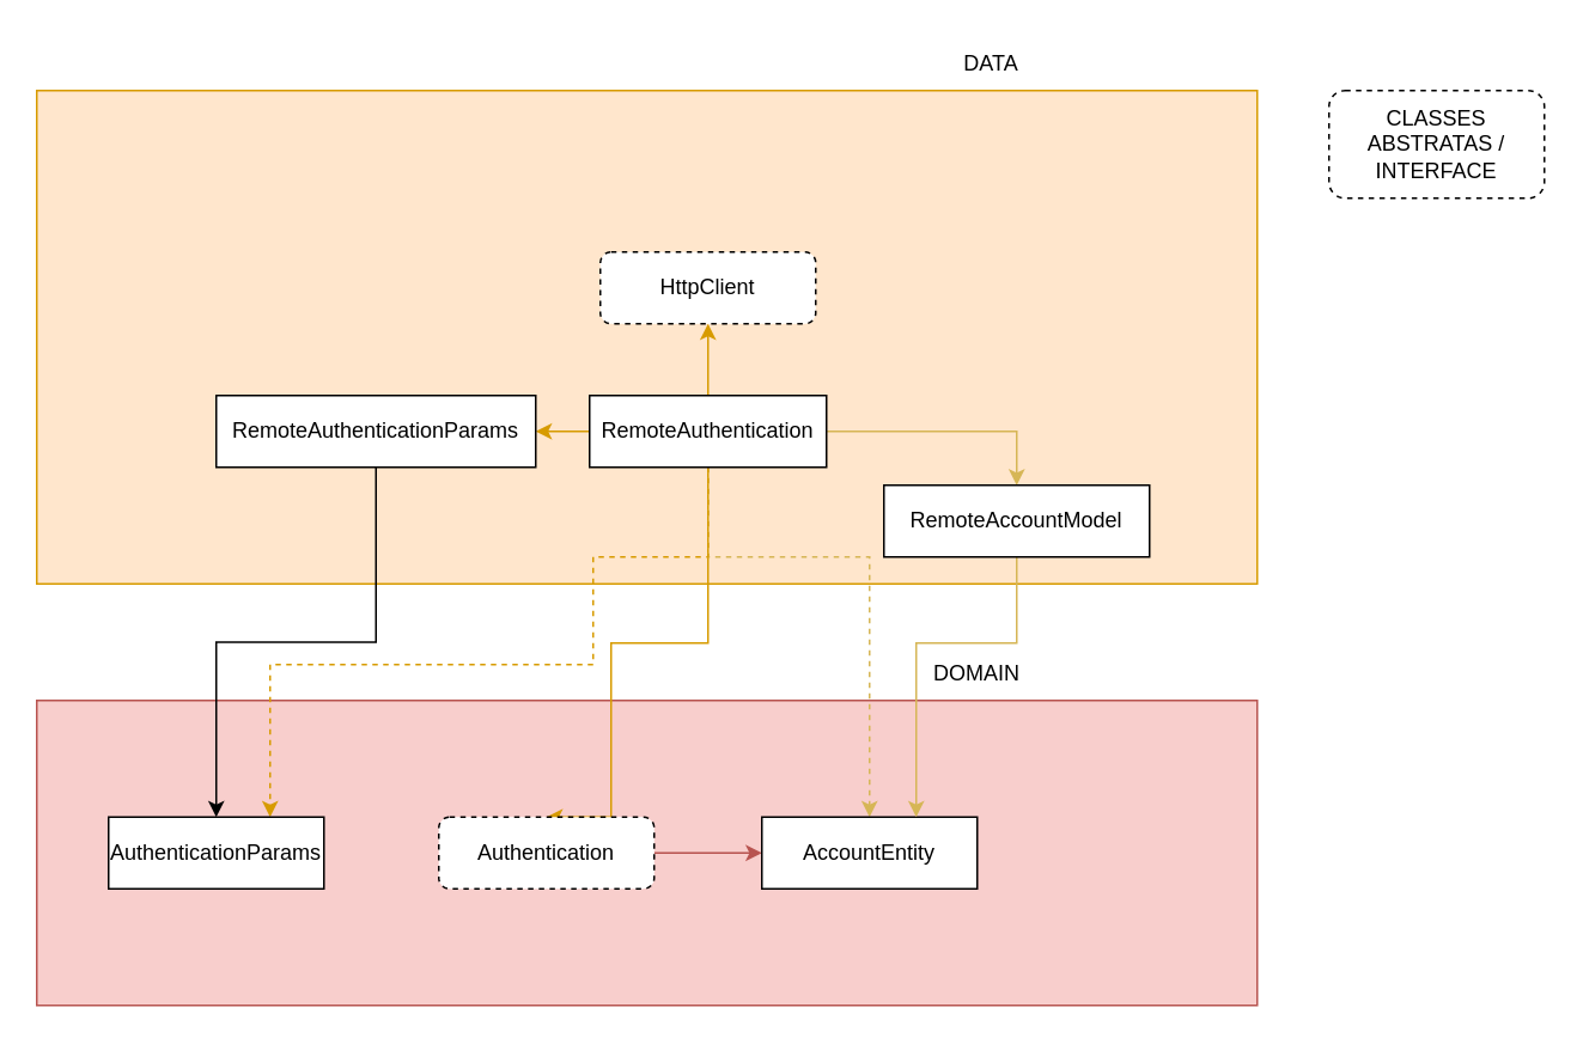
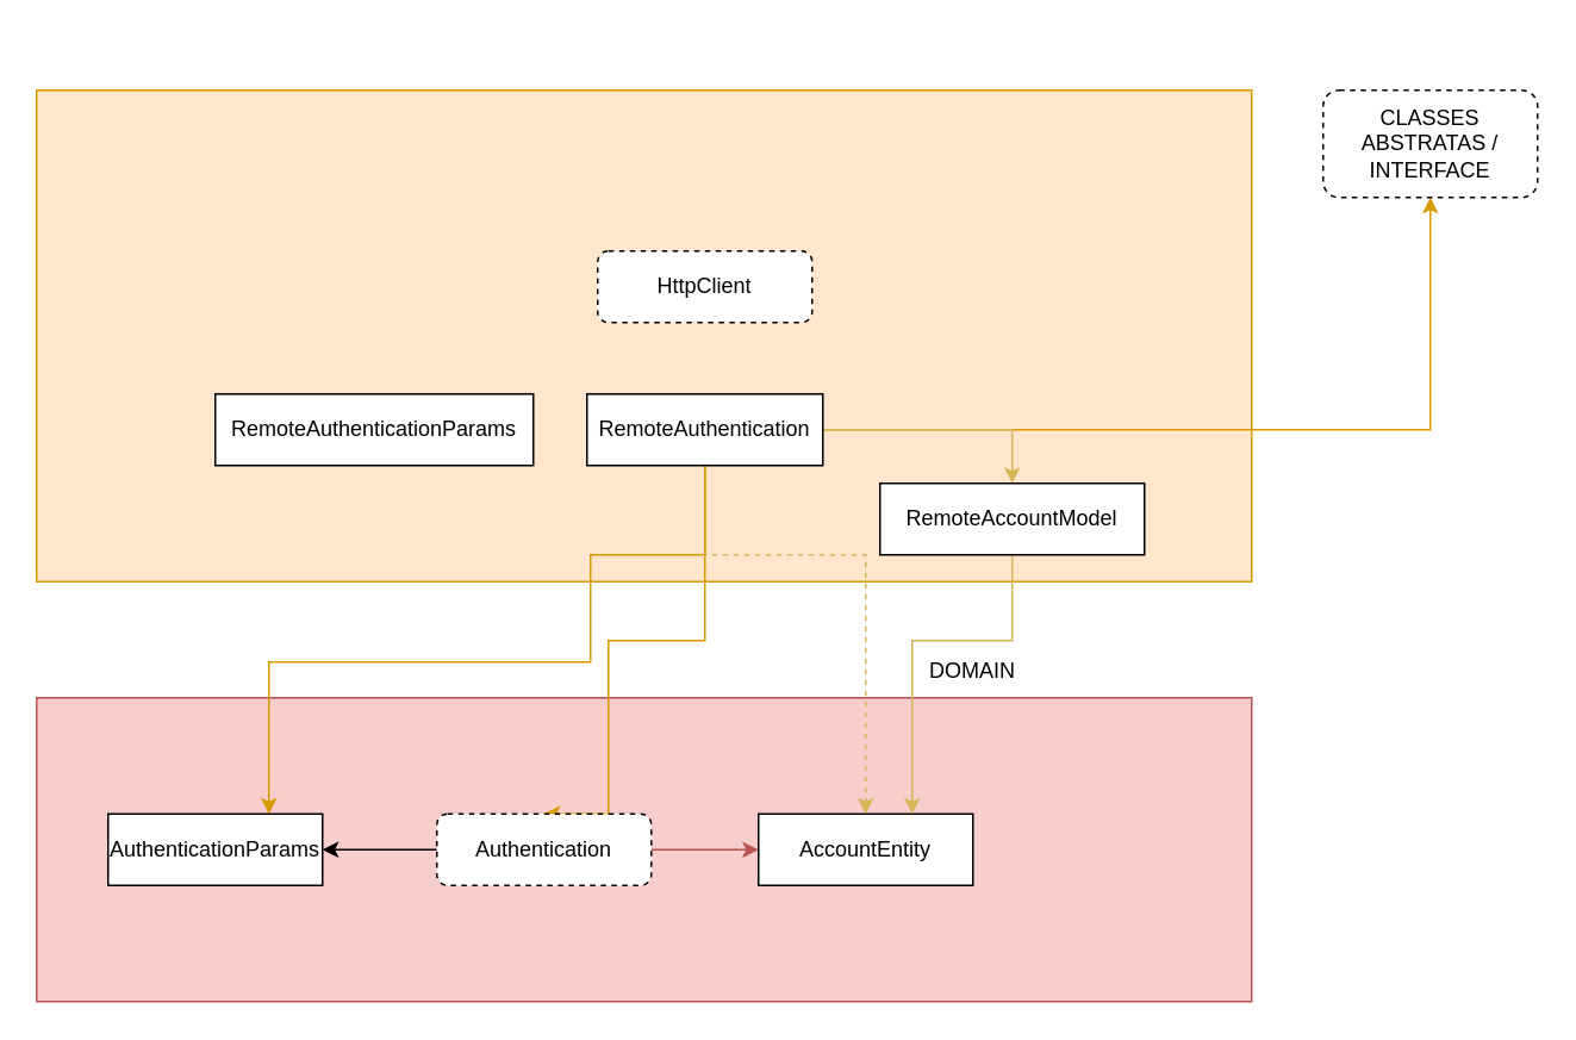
  <mxCell id="0" />
  <mxCell id="1" parent="0" />
  <mxCell id="2" value="" style="rounded=0;whiteSpace=wrap;html=1;fillColor=#f8cecc;strokeColor=#b85450;" parent="1" vertex="1"><mxGeometry x="20" y="390" width="680" height="170" as="geometry" /></mxCell>
  <mxCell id="3" value="" style="rounded=0;whiteSpace=wrap;html=1;fillColor=#ffe6cc;strokeColor=#d79b00;" parent="1" vertex="1"><mxGeometry x="20" y="50" width="680" height="275" as="geometry" /></mxCell>
  <mxCell id="4" style="edgeStyle=orthogonalEdgeStyle;rounded=0;orthogonalLoop=1;jettySize=auto;html=1;exitX=0.5;exitY=1;exitDx=0;exitDy=0;entryX=0.5;entryY=0;entryDx=0;entryDy=0;fillColor=#ffe6cc;strokeColor=#d79b00;" parent="1" source="10" target="15" edge="1"><mxGeometry relative="1" as="geometry"><Array as="points"><mxPoint x="394" y="358" /><mxPoint x="340" y="358" /><mxPoint x="340" y="455" /></Array></mxGeometry></mxCell>
  <mxCell id="5" style="edgeStyle=orthogonalEdgeStyle;rounded=0;orthogonalLoop=1;jettySize=auto;html=1;fillColor=#fff2cc;strokeColor=#d6b656;dashed=1;" parent="1" source="10" target="17" edge="1"><mxGeometry relative="1" as="geometry"><Array as="points"><mxPoint x="394" y="310" /><mxPoint x="484" y="310" /></Array></mxGeometry></mxCell>
- <mxCell id="6" style="edgeStyle=orthogonalEdgeStyle;rounded=0;orthogonalLoop=1;jettySize=auto;html=1;entryX=0.5;entryY=1;entryDx=0;entryDy=0;fillColor=#ffe6cc;strokeColor=#d79b00;" parent="1" source="10" target="18" edge="1"><mxGeometry relative="1" as="geometry" /></mxCell>
- <mxCell id="7" value="" style="edgeStyle=orthogonalEdgeStyle;rounded=0;orthogonalLoop=1;jettySize=auto;html=1;fillColor=#ffe6cc;strokeColor=#d79b00;" edge="1" parent="1" source="10" target="22"><mxGeometry relative="1" as="geometry" /></mxCell>
+ <mxCell id="6" style="edgeStyle=orthogonalEdgeStyle;rounded=0;orthogonalLoop=1;jettySize=auto;html=1;fillColor=#ffe6cc;strokeColor=#d79b00;" parent="1" source="10" target="11" edge="1"><mxGeometry relative="1" as="geometry" /></mxCell>
  <mxCell id="8" value="" style="edgeStyle=orthogonalEdgeStyle;rounded=0;orthogonalLoop=1;jettySize=auto;html=1;fillColor=#fff2cc;strokeColor=#d6b656;" edge="1" parent="1" source="10" target="20"><mxGeometry relative="1" as="geometry" /></mxCell>
- <mxCell id="9" style="edgeStyle=orthogonalEdgeStyle;rounded=0;orthogonalLoop=1;jettySize=auto;html=1;entryX=0.75;entryY=0;entryDx=0;entryDy=0;exitX=0.5;exitY=1;exitDx=0;exitDy=0;fillColor=#ffe6cc;strokeColor=#d79b00;dashed=1;" edge="1" parent="1" source="10" target="23"><mxGeometry relative="1" as="geometry"><mxPoint x="400" y="270" as="sourcePoint" /><Array as="points"><mxPoint x="394" y="310" /><mxPoint x="330" y="310" /><mxPoint x="330" y="370" /><mxPoint x="150" y="370" /></Array></mxGeometry></mxCell>
+ <mxCell id="9" style="edgeStyle=orthogonalEdgeStyle;rounded=0;orthogonalLoop=1;jettySize=auto;html=1;entryX=0.75;entryY=0;entryDx=0;entryDy=0;exitX=0.5;exitY=1;exitDx=0;exitDy=0;fillColor=#ffe6cc;strokeColor=#d79b00;dashed=0;" edge="1" parent="1" source="10" target="23"><mxGeometry relative="1" as="geometry"><mxPoint x="400" y="270" as="sourcePoint" /><Array as="points"><mxPoint x="394" y="310" /><mxPoint x="330" y="310" /><mxPoint x="330" y="370" /><mxPoint x="150" y="370" /></Array></mxGeometry></mxCell>
  <mxCell id="10" value="RemoteAuthentication" style="rounded=0;whiteSpace=wrap;html=1;" parent="1" vertex="1"><mxGeometry x="328" y="220" width="132" height="40" as="geometry" /></mxCell>
  <mxCell id="11" value="CLASSES&lt;br&gt;ABSTRATAS / INTERFACE" style="rounded=1;whiteSpace=wrap;html=1;dashed=1;" parent="1" vertex="1"><mxGeometry x="740" y="50" width="120" height="60" as="geometry" /></mxCell>
- <mxCell id="12" value="DATA" style="text;html=1;strokeColor=none;fillColor=none;align=center;verticalAlign=middle;whiteSpace=wrap;rounded=0;" parent="1" vertex="1"><mxGeometry x="530" y="20" width="44" height="30" as="geometry" /></mxCell>
  <mxCell id="13" style="edgeStyle=orthogonalEdgeStyle;rounded=0;orthogonalLoop=1;jettySize=auto;html=1;fillColor=#f8cecc;strokeColor=#b85450;" parent="1" source="15" target="17" edge="1"><mxGeometry relative="1" as="geometry" /></mxCell>
+ <mxCell id="14" value="" style="edgeStyle=orthogonalEdgeStyle;rounded=0;orthogonalLoop=1;jettySize=auto;html=1;" edge="1" parent="1" source="15" target="23"><mxGeometry relative="1" as="geometry" /></mxCell>
  <mxCell id="15" value="Authentication" style="rounded=1;whiteSpace=wrap;html=1;dashed=1;" parent="1" vertex="1"><mxGeometry x="244" y="455" width="120" height="40" as="geometry" /></mxCell>
  <mxCell id="16" value="DOMAIN" style="text;html=1;strokeColor=none;fillColor=none;align=center;verticalAlign=middle;whiteSpace=wrap;rounded=0;" parent="1" vertex="1"><mxGeometry x="514" y="360" width="60" height="30" as="geometry" /></mxCell>
  <mxCell id="17" value="AccountEntity" style="rounded=0;whiteSpace=wrap;html=1;" parent="1" vertex="1"><mxGeometry x="424" y="455" width="120" height="40" as="geometry" /></mxCell>
  <mxCell id="18" value="HttpClient" style="rounded=1;whiteSpace=wrap;html=1;dashed=1;" parent="1" vertex="1"><mxGeometry x="334" y="140" width="120" height="40" as="geometry" /></mxCell>
  <mxCell id="19" style="edgeStyle=orthogonalEdgeStyle;rounded=0;orthogonalLoop=1;jettySize=auto;html=1;fillColor=#fff2cc;strokeColor=#d6b656;" edge="1" parent="1" source="20"><mxGeometry relative="1" as="geometry"><mxPoint x="510" y="455" as="targetPoint" /><Array as="points"><mxPoint x="566" y="358" /><mxPoint x="510" y="358" /><mxPoint x="510" y="455" /></Array></mxGeometry></mxCell>
  <mxCell id="20" value="RemoteAccountModel" style="rounded=0;whiteSpace=wrap;html=1;" vertex="1" parent="1"><mxGeometry x="492" y="270" width="148" height="40" as="geometry" /></mxCell>
- <mxCell id="21" style="edgeStyle=orthogonalEdgeStyle;rounded=0;orthogonalLoop=1;jettySize=auto;html=1;" edge="1" parent="1" source="22" target="23"><mxGeometry relative="1" as="geometry" /></mxCell>
  <mxCell id="22" value="RemoteAuthenticationParams" style="rounded=0;whiteSpace=wrap;html=1;" vertex="1" parent="1"><mxGeometry x="120" y="220" width="178" height="40" as="geometry" /></mxCell>
  <mxCell id="23" value="AuthenticationParams" style="rounded=0;whiteSpace=wrap;html=1;" vertex="1" parent="1"><mxGeometry x="60" y="455" width="120" height="40" as="geometry" /></mxCell>
